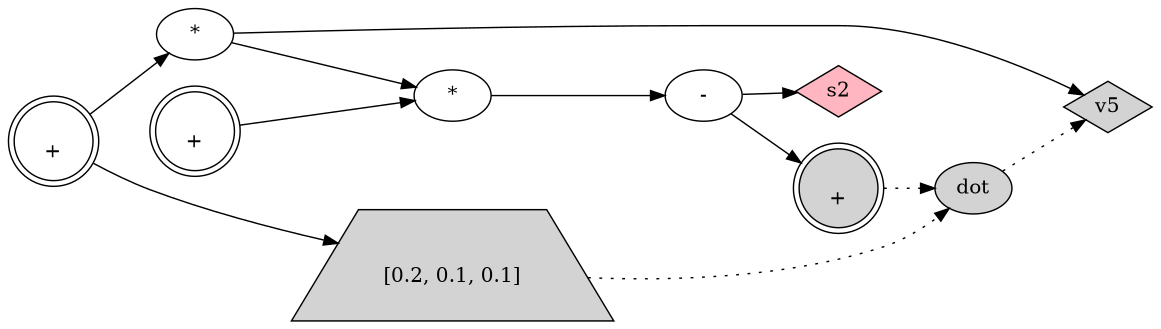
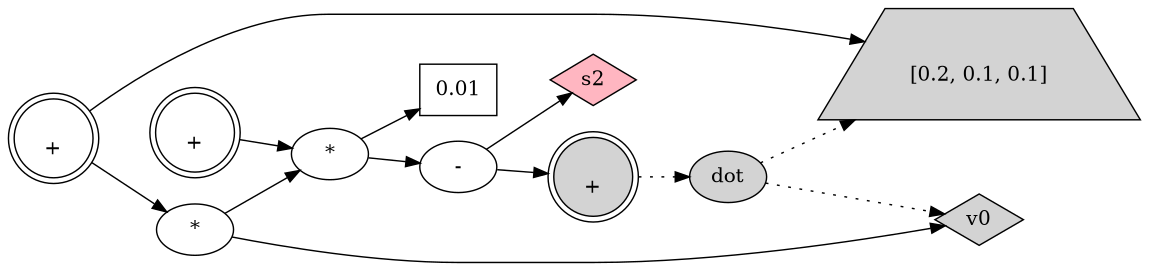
  digraph {
    rankdir=LR
    n1 [label="     \n+" shape=doublecircle style=filled]
    n2 [label=dot style=filled]
    n3 [label="\n[0.2, 0.1, 0.1]" shape=trapezium style=filled]
-   v0 [shape=diamond style=filled label=v5]
+   v0 [shape=diamond style=filled]
+   n5 [label=0.01 shape=box]
    n6 [label="-"]
    n7 [fillcolor=lightpink label=s2 shape=diamond style=filled]
    n8 [label="*"]
    n9 [label="*"]
    n10 [label="     \n+" shape=doublecircle]
    n11 [label="     \n+" shape=doublecircle]
    n1 -> n2 [style=dotted]
-   n3 -> n2 [style=dotted]
+   n2 -> n3 [style=dotted]
    n2 -> v0 [style=dotted]
    n6 -> n1
    n6 -> n7
+   n8 -> n5
    n8 -> n6
    n9 -> v0
    n9 -> n8
    n10 -> n3
    n10 -> n9
    n11 -> n8
  }
